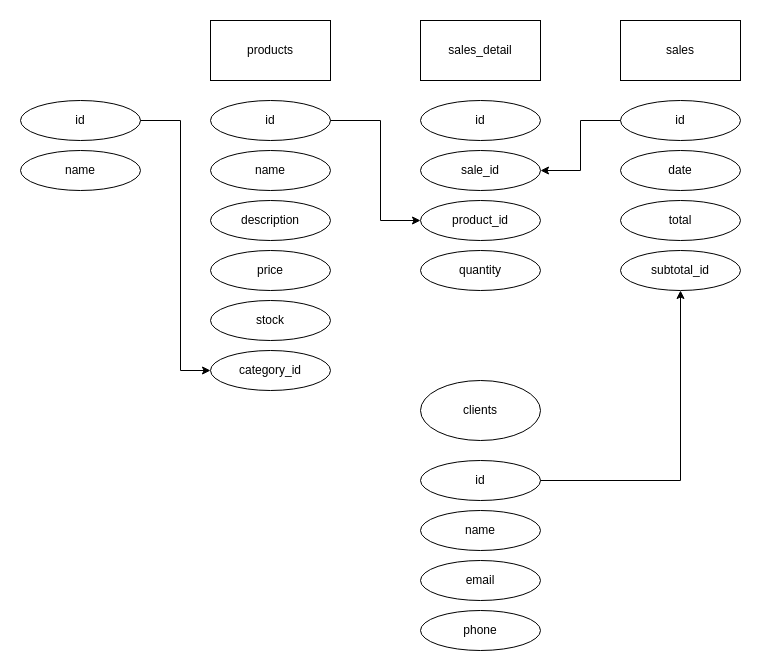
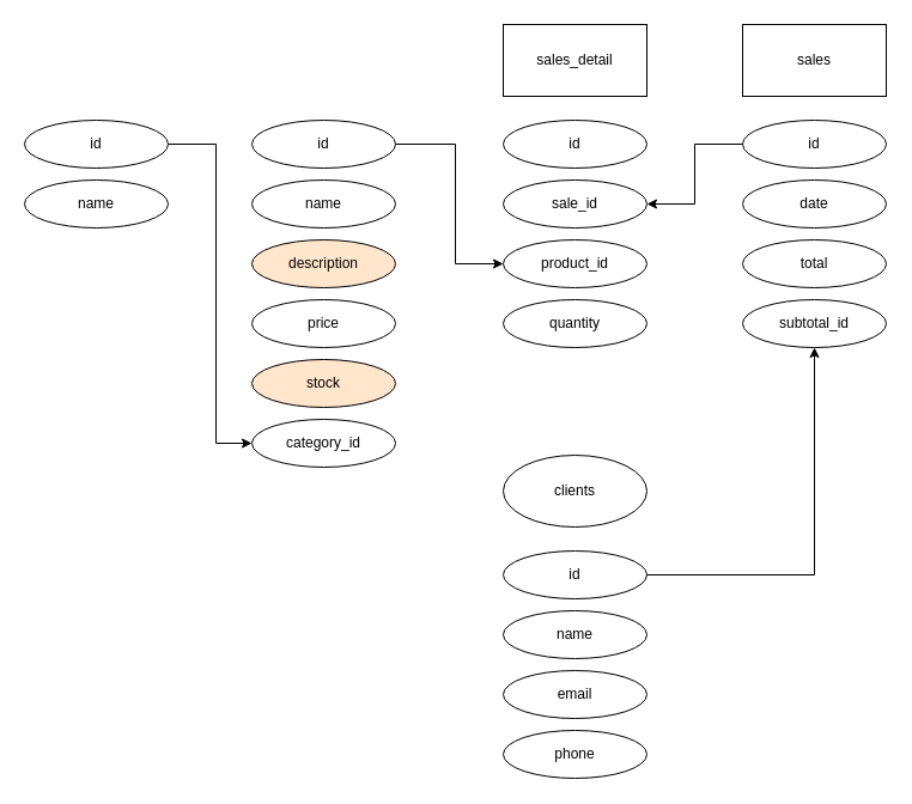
  <mxCell id="0" />
  <mxCell id="1" parent="0" />
  <mxCell id="2" value="" style="group" vertex="1" connectable="0" parent="1"><mxGeometry x="210" y="20" width="120" height="370" as="geometry" /></mxCell>
- <mxCell id="3" value="products" style="rounded=0;whiteSpace=wrap;html=1;" vertex="1" parent="2"><mxGeometry width="120" height="60" as="geometry" /></mxCell>
  <mxCell id="4" value="id" style="ellipse;whiteSpace=wrap;html=1;strokeColor=light-dark(#000000,#009900);" vertex="1" parent="2"><mxGeometry y="80" width="120" height="40" as="geometry" /></mxCell>
  <mxCell id="5" value="name" style="ellipse;whiteSpace=wrap;html=1;" vertex="1" parent="2"><mxGeometry y="130" width="120" height="40" as="geometry" /></mxCell>
- <mxCell id="6" value="description" style="ellipse;whiteSpace=wrap;html=1;" vertex="1" parent="2"><mxGeometry y="180" width="120" height="40" as="geometry" /></mxCell>
+ <mxCell id="6" value="description" style="ellipse;whiteSpace=wrap;html=1;fillColor=#ffe6cc;" vertex="1" parent="2"><mxGeometry y="180" width="120" height="40" as="geometry" /></mxCell>
  <mxCell id="7" value="price" style="ellipse;whiteSpace=wrap;html=1;" vertex="1" parent="2"><mxGeometry y="230" width="120" height="40" as="geometry" /></mxCell>
- <mxCell id="8" value="stock" style="ellipse;whiteSpace=wrap;html=1;" vertex="1" parent="2"><mxGeometry y="280" width="120" height="40" as="geometry" /></mxCell>
+ <mxCell id="8" value="stock" style="ellipse;whiteSpace=wrap;html=1;fillColor=#ffe6cc;" vertex="1" parent="2"><mxGeometry y="280" width="120" height="40" as="geometry" /></mxCell>
  <mxCell id="9" value="category_id" style="ellipse;whiteSpace=wrap;html=1;strokeColor=light-dark(#000000,#CC0000);" vertex="1" parent="2"><mxGeometry y="330" width="120" height="40" as="geometry" /></mxCell>
  <mxCell id="10" value="" style="group" vertex="1" connectable="0" parent="1"><mxGeometry x="20" y="20" width="120" height="170" as="geometry" /></mxCell>
  <mxCell id="11" value="id" style="ellipse;whiteSpace=wrap;html=1;strokeColor=light-dark(#000000,#009900);" vertex="1" parent="10"><mxGeometry y="80" width="120" height="40" as="geometry" /></mxCell>
  <mxCell id="12" value="name" style="ellipse;whiteSpace=wrap;html=1;" vertex="1" parent="10"><mxGeometry y="130" width="120" height="40" as="geometry" /></mxCell>
  <mxCell id="13" style="edgeStyle=orthogonalEdgeStyle;rounded=0;orthogonalLoop=1;jettySize=auto;html=1;exitX=1;exitY=0.5;exitDx=0;exitDy=0;entryX=0;entryY=0.5;entryDx=0;entryDy=0;" edge="1" parent="1" source="11" target="9"><mxGeometry relative="1" as="geometry"><Array as="points"><mxPoint x="180" y="120" /><mxPoint x="180" y="370" /></Array></mxGeometry></mxCell>
  <mxCell id="14" value="" style="group" vertex="1" connectable="0" parent="1"><mxGeometry x="420" y="20" width="120" height="320" as="geometry" /></mxCell>
  <mxCell id="15" value="sales_detail" style="rounded=0;whiteSpace=wrap;html=1;" vertex="1" parent="14"><mxGeometry width="120" height="60" as="geometry" /></mxCell>
  <mxCell id="16" value="id" style="ellipse;whiteSpace=wrap;html=1;strokeColor=light-dark(#000000,#009900);" vertex="1" parent="14"><mxGeometry y="80" width="120" height="40" as="geometry" /></mxCell>
  <mxCell id="17" value="sale_id" style="ellipse;whiteSpace=wrap;html=1;strokeColor=light-dark(#000000,#CC0000);" vertex="1" parent="14"><mxGeometry y="130" width="120" height="40" as="geometry" /></mxCell>
  <mxCell id="18" value="product_id" style="ellipse;whiteSpace=wrap;html=1;strokeColor=light-dark(#000000,#CC0000);" vertex="1" parent="14"><mxGeometry y="180" width="120" height="40" as="geometry" /></mxCell>
  <mxCell id="19" value="quantity" style="ellipse;whiteSpace=wrap;html=1;" vertex="1" parent="14"><mxGeometry y="230" width="120" height="40" as="geometry" /></mxCell>
  <mxCell id="20" value="" style="group" vertex="1" connectable="0" parent="1"><mxGeometry x="420" y="380" width="120" height="270" as="geometry" /></mxCell>
  <mxCell id="21" value="clients" style="ellipse;whiteSpace=wrap;html=1;" vertex="1" parent="20"><mxGeometry width="120" height="60" as="geometry" /></mxCell>
  <mxCell id="22" value="id" style="ellipse;whiteSpace=wrap;html=1;strokeColor=light-dark(#000000,#009900);" vertex="1" parent="20"><mxGeometry y="80" width="120" height="40" as="geometry" /></mxCell>
  <mxCell id="23" value="name" style="ellipse;whiteSpace=wrap;html=1;" vertex="1" parent="20"><mxGeometry y="130" width="120" height="40" as="geometry" /></mxCell>
  <mxCell id="24" value="email" style="ellipse;whiteSpace=wrap;html=1;" vertex="1" parent="20"><mxGeometry y="180" width="120" height="40" as="geometry" /></mxCell>
  <mxCell id="25" value="phone" style="ellipse;whiteSpace=wrap;html=1;" vertex="1" parent="20"><mxGeometry y="230" width="120" height="40" as="geometry" /></mxCell>
  <mxCell id="26" value="" style="group" vertex="1" connectable="0" parent="1"><mxGeometry x="620" y="20" width="120" height="270" as="geometry" /></mxCell>
  <mxCell id="27" value="sales" style="rounded=0;whiteSpace=wrap;html=1;" vertex="1" parent="26"><mxGeometry width="120" height="60" as="geometry" /></mxCell>
  <mxCell id="28" value="id" style="ellipse;whiteSpace=wrap;html=1;strokeColor=light-dark(#000000,#009900);" vertex="1" parent="26"><mxGeometry y="80" width="120" height="40" as="geometry" /></mxCell>
  <mxCell id="29" value="date" style="ellipse;whiteSpace=wrap;html=1;" vertex="1" parent="26"><mxGeometry y="130" width="120" height="40" as="geometry" /></mxCell>
  <mxCell id="30" value="total" style="ellipse;whiteSpace=wrap;html=1;" vertex="1" parent="26"><mxGeometry y="180" width="120" height="40" as="geometry" /></mxCell>
  <mxCell id="31" value="subtotal_id" style="ellipse;whiteSpace=wrap;html=1;strokeColor=light-dark(#000000,#CC0000);" vertex="1" parent="26"><mxGeometry y="230" width="120" height="40" as="geometry" /></mxCell>
  <mxCell id="32" style="edgeStyle=orthogonalEdgeStyle;rounded=0;orthogonalLoop=1;jettySize=auto;html=1;exitX=1;exitY=0.5;exitDx=0;exitDy=0;entryX=0;entryY=0.5;entryDx=0;entryDy=0;" edge="1" parent="1" source="4" target="18"><mxGeometry relative="1" as="geometry"><Array as="points"><mxPoint x="380" y="120" /><mxPoint x="380" y="220" /></Array></mxGeometry></mxCell>
  <mxCell id="33" style="edgeStyle=orthogonalEdgeStyle;rounded=0;orthogonalLoop=1;jettySize=auto;html=1;exitX=0;exitY=0.5;exitDx=0;exitDy=0;entryX=1;entryY=0.5;entryDx=0;entryDy=0;" edge="1" parent="1" source="28" target="17"><mxGeometry relative="1" as="geometry" /></mxCell>
  <mxCell id="34" style="edgeStyle=orthogonalEdgeStyle;rounded=0;orthogonalLoop=1;jettySize=auto;html=1;exitX=1;exitY=0.5;exitDx=0;exitDy=0;entryX=0.5;entryY=1;entryDx=0;entryDy=0;" edge="1" parent="1" source="22" target="31"><mxGeometry relative="1" as="geometry" /></mxCell>
